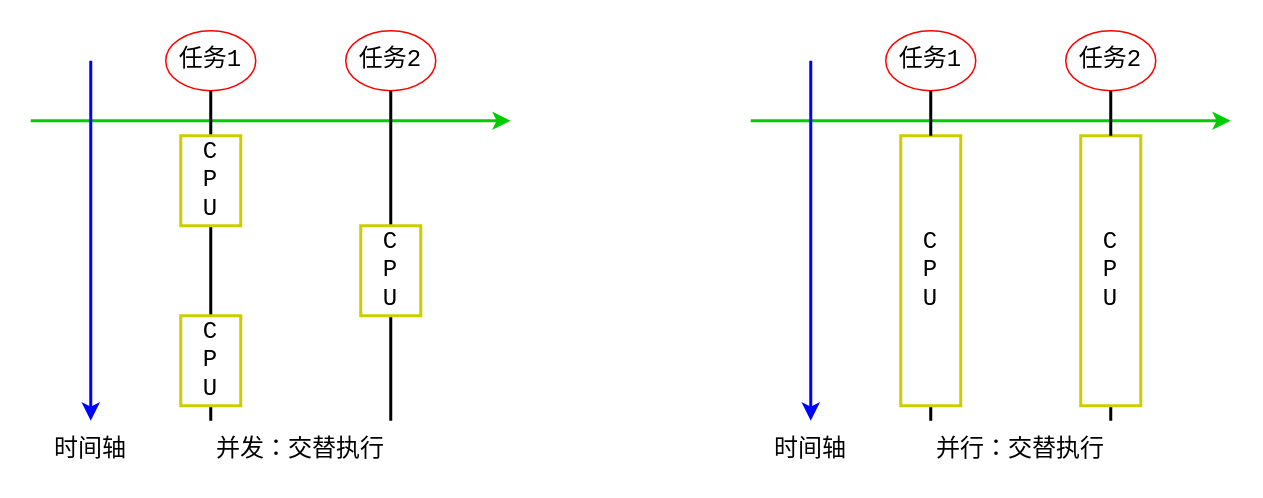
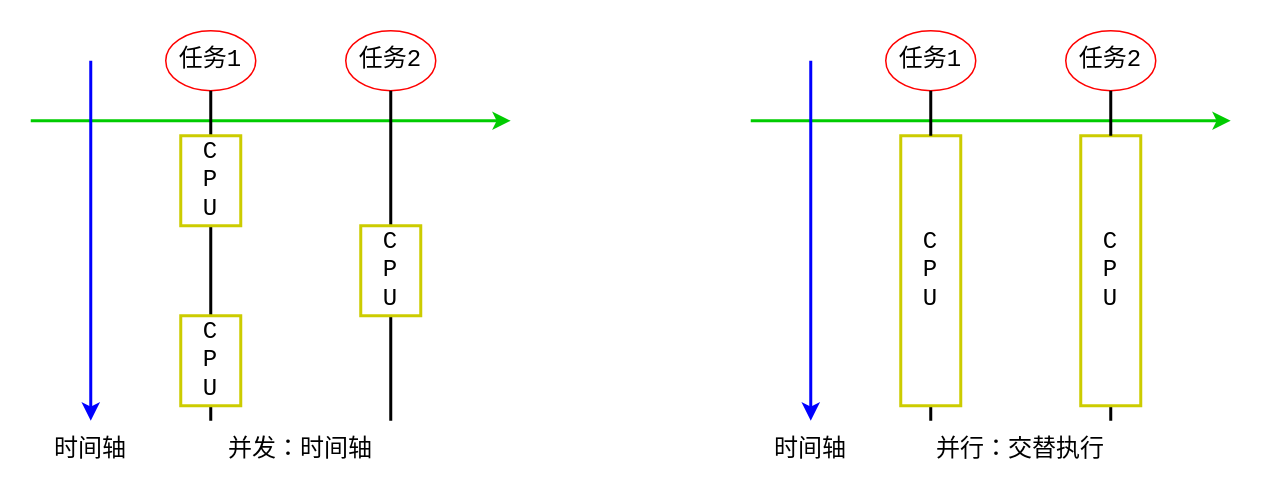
  <mxCell id="0" />
  <mxCell id="1" parent="0" />
  <mxCell id="2" value="" style="endArrow=classic;html=1;fontFamily=Courier New;fontSize=16;strokeWidth=2;strokeColor=#00CC00;" edge="1" parent="1"><mxGeometry width="50" height="50" relative="1" as="geometry"><mxPoint x="20" y="80" as="sourcePoint" /><mxPoint x="340" y="80" as="targetPoint" /></mxGeometry></mxCell>
  <mxCell id="3" value="" style="endArrow=classic;html=1;fontFamily=Courier New;fontSize=16;strokeWidth=2;strokeColor=#0000FF;" edge="1" parent="1"><mxGeometry width="50" height="50" relative="1" as="geometry"><mxPoint x="60" y="40" as="sourcePoint" /><mxPoint x="60" y="280" as="targetPoint" /></mxGeometry></mxCell>
  <mxCell id="4" value="任务1" style="ellipse;whiteSpace=wrap;html=1;fontFamily=Courier New;fontSize=16;align=center;strokeColor=#FF0000;" vertex="1" parent="1"><mxGeometry x="110" y="20" width="60" height="40" as="geometry" /></mxCell>
  <mxCell id="5" value="任务2" style="ellipse;whiteSpace=wrap;html=1;fontFamily=Courier New;fontSize=16;align=center;strokeColor=#FF0000;" vertex="1" parent="1"><mxGeometry x="230" y="20" width="60" height="40" as="geometry" /></mxCell>
  <mxCell id="6" value="" style="endArrow=none;html=1;fontFamily=Courier New;fontSize=16;exitX=0.5;exitY=1;exitDx=0;exitDy=0;strokeWidth=2;" edge="1" parent="1" source="4"><mxGeometry width="50" height="50" relative="1" as="geometry"><mxPoint x="170" y="270" as="sourcePoint" /><mxPoint x="140" y="280" as="targetPoint" /></mxGeometry></mxCell>
  <mxCell id="7" value="" style="endArrow=none;html=1;fontFamily=Courier New;fontSize=16;exitX=0.5;exitY=1;exitDx=0;exitDy=0;strokeWidth=2;" edge="1" parent="1" source="5"><mxGeometry width="50" height="50" relative="1" as="geometry"><mxPoint x="170" y="270" as="sourcePoint" /><mxPoint x="260" y="280" as="targetPoint" /></mxGeometry></mxCell>
  <mxCell id="8" value="" style="endArrow=classic;html=1;fontFamily=Courier New;fontSize=16;strokeWidth=2;strokeColor=#00CC00;" edge="1" parent="1"><mxGeometry width="50" height="50" relative="1" as="geometry"><mxPoint x="500" y="80" as="sourcePoint" /><mxPoint x="820" y="80" as="targetPoint" /></mxGeometry></mxCell>
  <mxCell id="9" value="" style="endArrow=classic;html=1;fontFamily=Courier New;fontSize=16;strokeWidth=2;strokeColor=#0000FF;" edge="1" parent="1"><mxGeometry width="50" height="50" relative="1" as="geometry"><mxPoint x="540" y="40" as="sourcePoint" /><mxPoint x="540" y="280" as="targetPoint" /></mxGeometry></mxCell>
  <mxCell id="10" value="任务1" style="ellipse;whiteSpace=wrap;html=1;fontFamily=Courier New;fontSize=16;align=center;strokeColor=#FF0000;" vertex="1" parent="1"><mxGeometry x="590" y="20" width="60" height="40" as="geometry" /></mxCell>
  <mxCell id="11" value="任务2" style="ellipse;whiteSpace=wrap;html=1;fontFamily=Courier New;fontSize=16;align=center;strokeColor=#FF0000;" vertex="1" parent="1"><mxGeometry x="710" y="20" width="60" height="40" as="geometry" /></mxCell>
  <mxCell id="12" value="" style="endArrow=none;html=1;fontFamily=Courier New;fontSize=16;exitX=0.5;exitY=1;exitDx=0;exitDy=0;strokeWidth=2;" edge="1" source="16" parent="1"><mxGeometry width="50" height="50" relative="1" as="geometry"><mxPoint x="650" y="270" as="sourcePoint" /><mxPoint x="620" y="280" as="targetPoint" /></mxGeometry></mxCell>
  <mxCell id="13" value="" style="endArrow=none;html=1;fontFamily=Courier New;fontSize=16;exitX=0.5;exitY=1;exitDx=0;exitDy=0;strokeWidth=2;" edge="1" source="18" parent="1"><mxGeometry width="50" height="50" relative="1" as="geometry"><mxPoint x="650" y="270" as="sourcePoint" /><mxPoint x="740" y="280" as="targetPoint" /></mxGeometry></mxCell>
  <mxCell id="14" value="C&lt;br&gt;P&lt;br&gt;U" style="rounded=0;whiteSpace=wrap;html=1;fontFamily=Courier New;fontSize=16;align=center;strokeColor=#CCCC00;strokeWidth=2;" vertex="1" parent="1"><mxGeometry x="120" y="90" width="40" height="60" as="geometry" /></mxCell>
  <mxCell id="15" value="C&lt;br&gt;P&lt;br&gt;U" style="rounded=0;whiteSpace=wrap;html=1;fontFamily=Courier New;fontSize=16;align=center;strokeColor=#CCCC00;strokeWidth=2;" vertex="1" parent="1"><mxGeometry x="120" y="210" width="40" height="60" as="geometry" /></mxCell>
  <mxCell id="16" value="C&lt;br&gt;P&lt;br&gt;U" style="rounded=0;whiteSpace=wrap;html=1;fontFamily=Courier New;fontSize=16;align=center;strokeColor=#CCCC00;strokeWidth=2;" vertex="1" parent="1"><mxGeometry x="600" y="90" width="40" height="180" as="geometry" /></mxCell>
  <mxCell id="17" value="" style="endArrow=none;html=1;fontFamily=Courier New;fontSize=16;exitX=0.5;exitY=1;exitDx=0;exitDy=0;strokeWidth=2;" edge="1" parent="1" source="10" target="16"><mxGeometry width="50" height="50" relative="1" as="geometry"><mxPoint x="620" y="60" as="sourcePoint" /><mxPoint x="620" y="280" as="targetPoint" /></mxGeometry></mxCell>
  <mxCell id="18" value="C&lt;br&gt;P&lt;br&gt;U" style="rounded=0;whiteSpace=wrap;html=1;fontFamily=Courier New;fontSize=16;align=center;strokeColor=#CCCC00;strokeWidth=2;" vertex="1" parent="1"><mxGeometry x="720" y="90" width="40" height="180" as="geometry" /></mxCell>
  <mxCell id="19" value="" style="endArrow=none;html=1;fontFamily=Courier New;fontSize=16;exitX=0.5;exitY=1;exitDx=0;exitDy=0;strokeWidth=2;" edge="1" parent="1" source="11" target="18"><mxGeometry width="50" height="50" relative="1" as="geometry"><mxPoint x="740" y="60" as="sourcePoint" /><mxPoint x="740" y="280" as="targetPoint" /></mxGeometry></mxCell>
  <mxCell id="20" value="C&lt;br&gt;P&lt;br&gt;U" style="rounded=0;whiteSpace=wrap;html=1;fontFamily=Courier New;fontSize=16;align=center;strokeColor=#CCCC00;strokeWidth=2;" vertex="1" parent="1"><mxGeometry x="240" y="150" width="40" height="60" as="geometry" /></mxCell>
  <mxCell id="21" value="时间轴" style="text;html=1;strokeColor=none;fillColor=none;align=center;verticalAlign=middle;whiteSpace=wrap;rounded=0;fontFamily=Courier New;fontSize=16;" vertex="1" parent="1"><mxGeometry x="30" y="290" width="60" height="20" as="geometry" /></mxCell>
  <mxCell id="22" value="时间轴" style="text;html=1;strokeColor=none;fillColor=none;align=center;verticalAlign=middle;whiteSpace=wrap;rounded=0;fontFamily=Courier New;fontSize=16;" vertex="1" parent="1"><mxGeometry x="510" y="290" width="60" height="20" as="geometry" /></mxCell>
- <mxCell id="23" value="并发：交替执行" style="text;html=1;strokeColor=none;fillColor=none;align=center;verticalAlign=middle;whiteSpace=wrap;rounded=0;fontFamily=Courier New;fontSize=16;" vertex="1" parent="1"><mxGeometry x="140" y="290" width="120" height="20" as="geometry" /></mxCell>
+ <mxCell id="23" value="并发：时间轴" style="text;html=1;strokeColor=none;fillColor=none;align=center;verticalAlign=middle;whiteSpace=wrap;rounded=0;fontFamily=Courier New;fontSize=16;" vertex="1" parent="1"><mxGeometry x="140" y="290" width="120" height="20" as="geometry" /></mxCell>
  <mxCell id="24" value="并行：交替执行" style="text;html=1;strokeColor=none;fillColor=none;align=center;verticalAlign=middle;whiteSpace=wrap;rounded=0;fontFamily=Courier New;fontSize=16;" vertex="1" parent="1"><mxGeometry x="620" y="290" width="120" height="20" as="geometry" /></mxCell>
